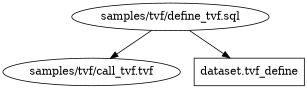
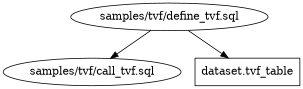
  digraph {
    node [type=query]
-   n1 [label="samples/tvf/call_tvf.tvf"]
-   n2 [label="dataset.tvf_define" shape=box type=table]
+   n1 [label="samples/tvf/call_tvf.sql"]
+   n2 [label="dataset.tvf_table" shape=box type=table]
    n3 [label="samples/tvf/define_tvf.sql"]
    n3 -> n1
    n3 -> n2
  }
